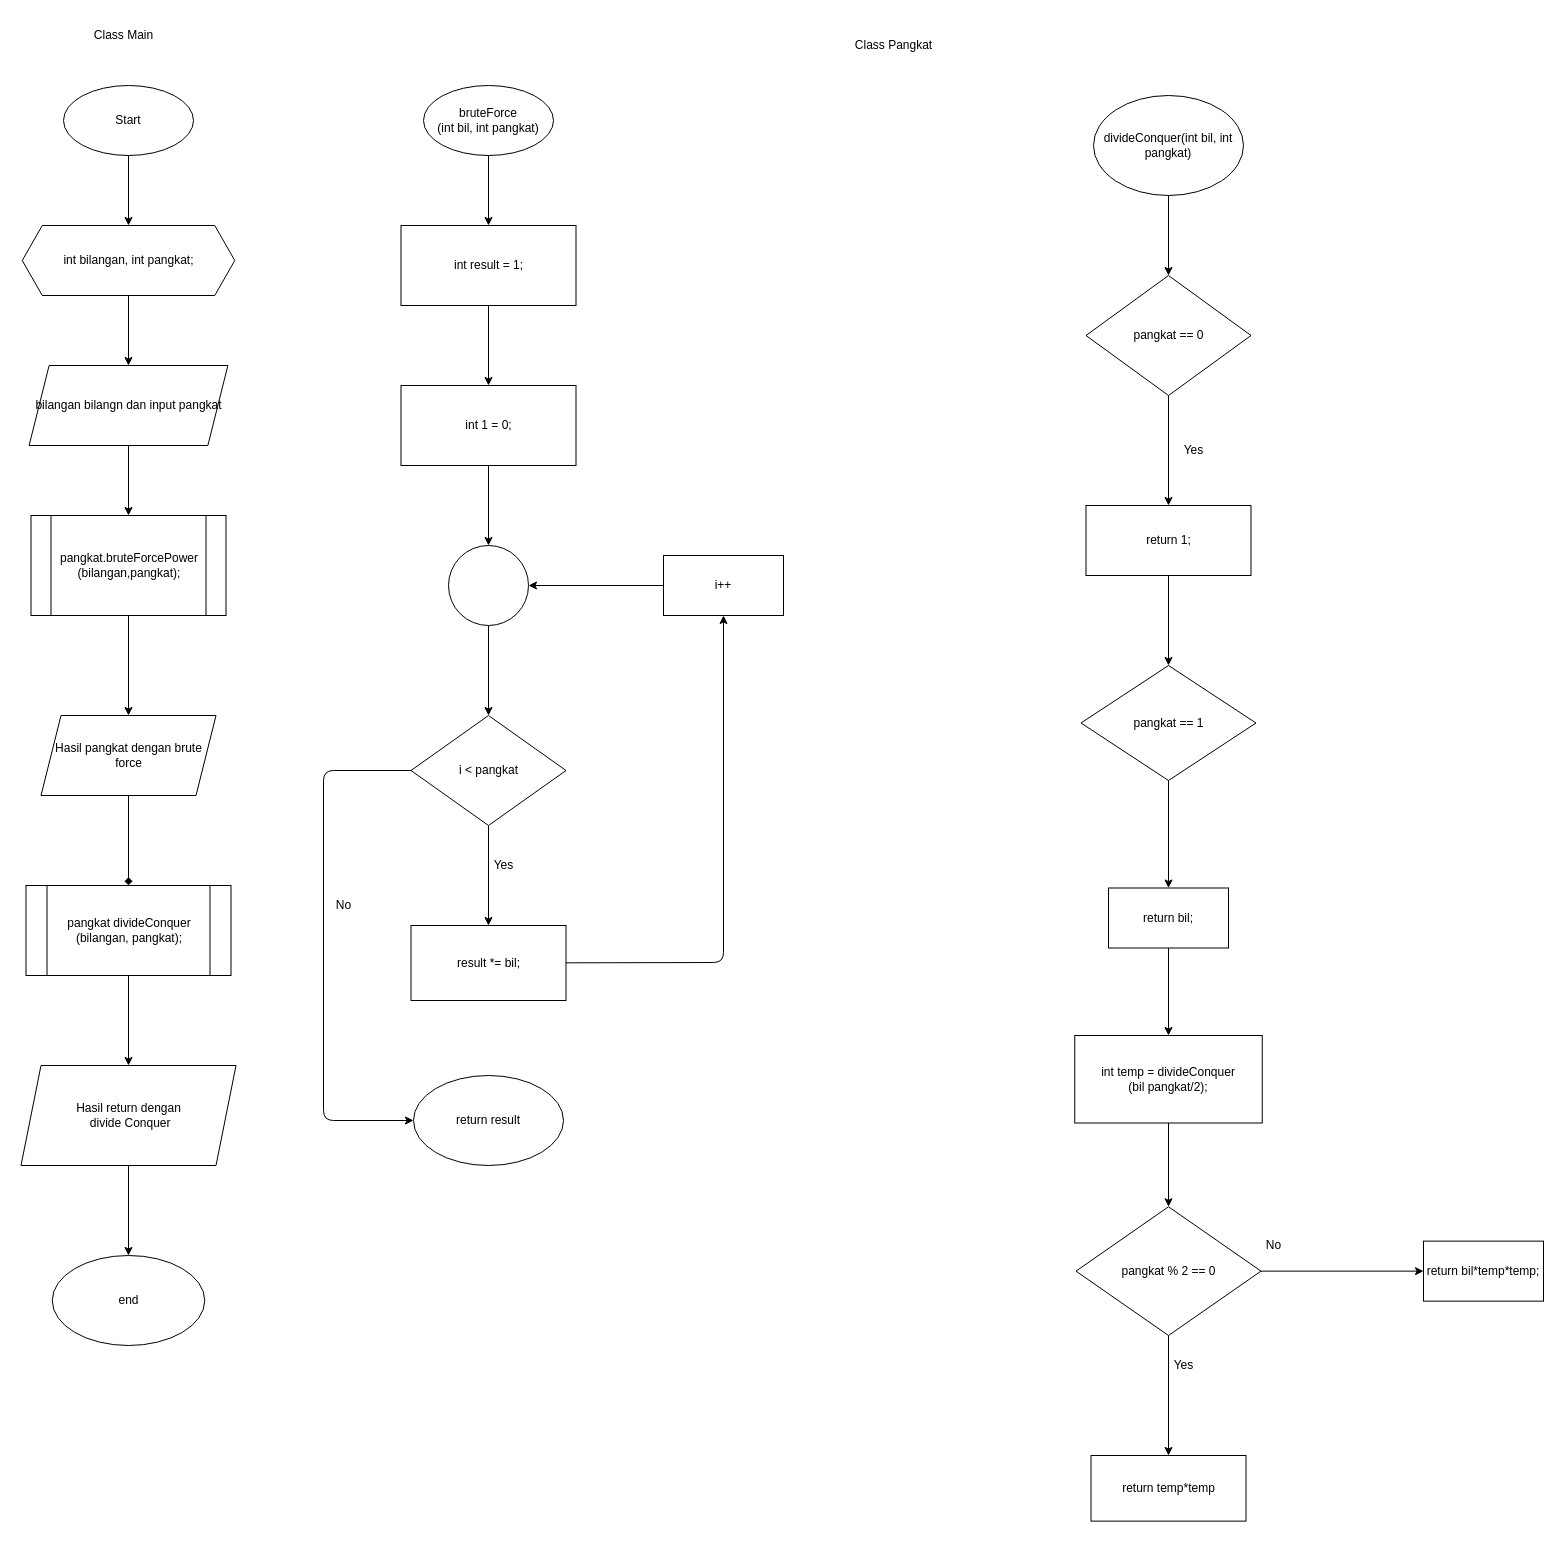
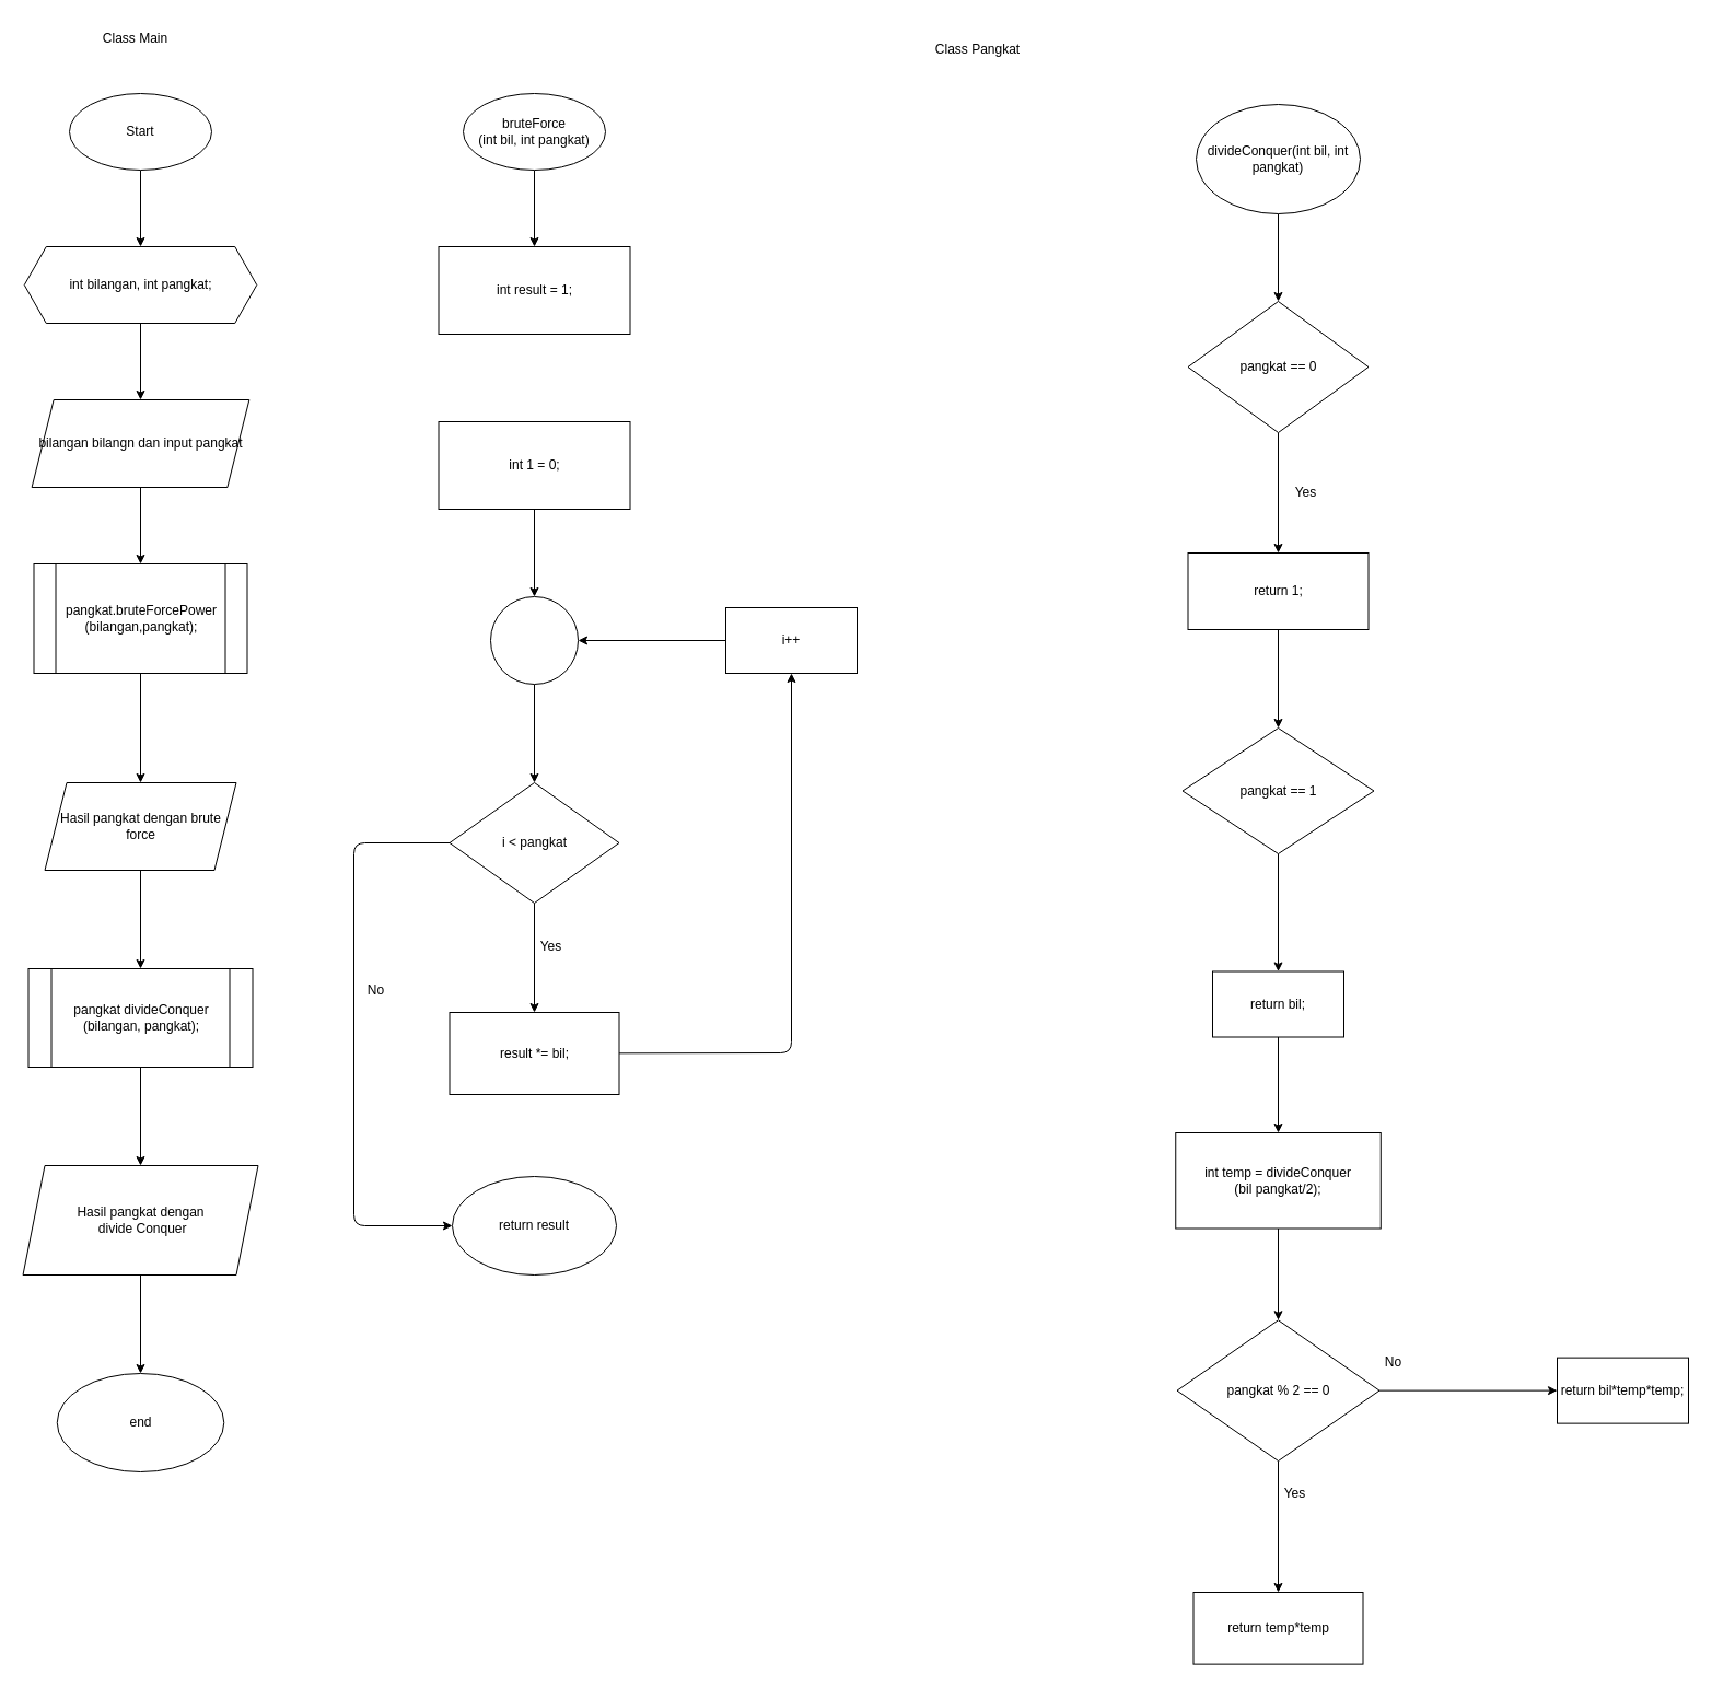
  <mxCell id="0" />
  <mxCell id="1" parent="0" />
  <mxCell id="2" value="Class Main" style="text;html=1;align=center;verticalAlign=middle;resizable=0;points=[];autosize=1;strokeColor=none;fillColor=none;" vertex="1" parent="1"><mxGeometry x="83" y="20" width="80" height="30" as="geometry" /></mxCell>
  <mxCell id="3" value="" style="edgeStyle=none;html=1;" edge="1" parent="1" source="4" target="6"><mxGeometry relative="1" as="geometry" /></mxCell>
  <mxCell id="4" value="Start" style="ellipse;whiteSpace=wrap;html=1;" vertex="1" parent="1"><mxGeometry x="63" y="85" width="130" height="70" as="geometry" /></mxCell>
  <mxCell id="5" value="" style="edgeStyle=none;html=1;" edge="1" parent="1" source="6" target="8"><mxGeometry relative="1" as="geometry" /></mxCell>
  <mxCell id="6" value="int bilangan, int pangkat;" style="shape=hexagon;perimeter=hexagonPerimeter2;whiteSpace=wrap;html=1;fixedSize=1;" vertex="1" parent="1"><mxGeometry x="21.75" y="225" width="212.5" height="70" as="geometry" /></mxCell>
  <mxCell id="7" value="" style="edgeStyle=none;html=1;" edge="1" parent="1" source="8" target="10"><mxGeometry relative="1" as="geometry" /></mxCell>
  <mxCell id="8" value="bilangan bilangn dan input pangkat" style="shape=parallelogram;perimeter=parallelogramPerimeter;whiteSpace=wrap;html=1;fixedSize=1;" vertex="1" parent="1"><mxGeometry x="28.62" y="365" width="198.75" height="80" as="geometry" /></mxCell>
  <mxCell id="9" value="" style="edgeStyle=none;html=1;" edge="1" parent="1" source="10" target="12"><mxGeometry relative="1" as="geometry" /></mxCell>
  <mxCell id="10" value="pangkat.bruteForcePower&lt;br&gt;(bilangan,pangkat);" style="shape=process;whiteSpace=wrap;html=1;backgroundOutline=1;" vertex="1" parent="1"><mxGeometry x="30.5" y="515" width="195" height="100" as="geometry" /></mxCell>
- <mxCell id="11" value="" style="edgeStyle=none;html=1;endArrow=diamond;" edge="1" parent="1" source="12" target="14"><mxGeometry relative="1" as="geometry" /></mxCell>
+ <mxCell id="11" value="" style="edgeStyle=none;html=1;" edge="1" parent="1" source="12" target="14"><mxGeometry relative="1" as="geometry" /></mxCell>
  <mxCell id="12" value="Hasil pangkat dengan brute force" style="shape=parallelogram;perimeter=parallelogramPerimeter;whiteSpace=wrap;html=1;fixedSize=1;" vertex="1" parent="1"><mxGeometry x="40.5" y="715" width="175" height="80" as="geometry" /></mxCell>
  <mxCell id="13" value="" style="edgeStyle=none;html=1;" edge="1" parent="1" source="14" target="16"><mxGeometry relative="1" as="geometry" /></mxCell>
  <mxCell id="14" value="pangkat divideConquer&lt;br&gt;(bilangan, pangkat);" style="shape=process;whiteSpace=wrap;html=1;backgroundOutline=1;" vertex="1" parent="1"><mxGeometry x="25.5" y="885" width="205" height="90" as="geometry" /></mxCell>
  <mxCell id="15" value="" style="edgeStyle=none;html=1;" edge="1" parent="1" source="16" target="17"><mxGeometry relative="1" as="geometry" /></mxCell>
- <mxCell id="16" value="Hasil return dengan&lt;br&gt;&amp;nbsp;divide Conquer" style="shape=parallelogram;perimeter=parallelogramPerimeter;whiteSpace=wrap;html=1;fixedSize=1;" vertex="1" parent="1"><mxGeometry x="20.5" y="1065" width="215" height="100" as="geometry" /></mxCell>
+ <mxCell id="16" value="Hasil pangkat dengan&lt;br&gt;&amp;nbsp;divide Conquer" style="shape=parallelogram;perimeter=parallelogramPerimeter;whiteSpace=wrap;html=1;fixedSize=1;" vertex="1" parent="1"><mxGeometry x="20.5" y="1065" width="215" height="100" as="geometry" /></mxCell>
  <mxCell id="17" value="end" style="ellipse;whiteSpace=wrap;html=1;" vertex="1" parent="1"><mxGeometry x="51.75" y="1255" width="152.5" height="90" as="geometry" /></mxCell>
  <mxCell id="18" value="" style="edgeStyle=none;html=1;" edge="1" parent="1" source="19" target="21"><mxGeometry relative="1" as="geometry" /></mxCell>
  <mxCell id="19" value="bruteForce&lt;br&gt;(int bil, int pangkat)" style="ellipse;whiteSpace=wrap;html=1;" vertex="1" parent="1"><mxGeometry x="423" y="85" width="130" height="70" as="geometry" /></mxCell>
- <mxCell id="20" value="" style="edgeStyle=none;html=1;" edge="1" parent="1" source="21" target="23"><mxGeometry relative="1" as="geometry" /></mxCell>
  <mxCell id="21" value="int result = 1;" style="whiteSpace=wrap;html=1;" vertex="1" parent="1"><mxGeometry x="400.5" y="225" width="175" height="80" as="geometry" /></mxCell>
  <mxCell id="22" value="" style="edgeStyle=none;html=1;" edge="1" parent="1" source="23" target="25"><mxGeometry relative="1" as="geometry" /></mxCell>
  <mxCell id="23" value="int 1 = 0;" style="whiteSpace=wrap;html=1;" vertex="1" parent="1"><mxGeometry x="400.5" y="385" width="175" height="80" as="geometry" /></mxCell>
  <mxCell id="24" value="" style="edgeStyle=none;html=1;" edge="1" parent="1" source="25" target="28"><mxGeometry relative="1" as="geometry" /></mxCell>
  <mxCell id="25" value="" style="ellipse;whiteSpace=wrap;html=1;" vertex="1" parent="1"><mxGeometry x="448" y="545" width="80" height="80" as="geometry" /></mxCell>
  <mxCell id="26" value="" style="edgeStyle=none;html=1;" edge="1" parent="1" source="28" target="30"><mxGeometry relative="1" as="geometry" /></mxCell>
  <mxCell id="27" style="edgeStyle=none;html=1;exitX=0;exitY=0.5;exitDx=0;exitDy=0;entryX=0;entryY=0.5;entryDx=0;entryDy=0;" edge="1" parent="1" source="28" target="31"><mxGeometry relative="1" as="geometry"><Array as="points"><mxPoint x="323" y="770" /><mxPoint x="323" y="1120" /></Array></mxGeometry></mxCell>
  <mxCell id="28" value="i &amp;lt; pangkat" style="rhombus;whiteSpace=wrap;html=1;" vertex="1" parent="1"><mxGeometry x="410.5" y="715" width="155" height="110" as="geometry" /></mxCell>
  <mxCell id="29" style="edgeStyle=none;html=1;entryX=0.5;entryY=1;entryDx=0;entryDy=0;" edge="1" parent="1" source="30" target="35"><mxGeometry relative="1" as="geometry"><Array as="points"><mxPoint x="723" y="962" /></Array></mxGeometry></mxCell>
  <mxCell id="30" value="result *= bil;" style="whiteSpace=wrap;html=1;" vertex="1" parent="1"><mxGeometry x="410.5" y="925" width="155" height="75" as="geometry" /></mxCell>
  <mxCell id="31" value="return result" style="ellipse;whiteSpace=wrap;html=1;" vertex="1" parent="1"><mxGeometry x="413" y="1075" width="150" height="90" as="geometry" /></mxCell>
  <mxCell id="32" value="No" style="text;html=1;align=center;verticalAlign=middle;resizable=0;points=[];autosize=1;strokeColor=none;fillColor=none;" vertex="1" parent="1"><mxGeometry x="323" y="890" width="40" height="30" as="geometry" /></mxCell>
  <mxCell id="33" value="Yes" style="text;html=1;align=center;verticalAlign=middle;resizable=0;points=[];autosize=1;strokeColor=none;fillColor=none;" vertex="1" parent="1"><mxGeometry x="483" y="850" width="40" height="30" as="geometry" /></mxCell>
  <mxCell id="34" style="edgeStyle=none;html=1;exitX=0;exitY=0.5;exitDx=0;exitDy=0;entryX=1;entryY=0.5;entryDx=0;entryDy=0;" edge="1" parent="1" source="35" target="25"><mxGeometry relative="1" as="geometry" /></mxCell>
  <mxCell id="35" value="i++" style="rounded=0;whiteSpace=wrap;html=1;" vertex="1" parent="1"><mxGeometry x="663" y="555" width="120" height="60" as="geometry" /></mxCell>
  <mxCell id="36" value="Class Pangkat" style="text;html=1;align=center;verticalAlign=middle;resizable=0;points=[];autosize=1;strokeColor=none;fillColor=none;" vertex="1" parent="1"><mxGeometry x="843" y="30" width="100" height="30" as="geometry" /></mxCell>
  <mxCell id="37" value="" style="edgeStyle=none;html=1;" edge="1" parent="1" source="38" target="40"><mxGeometry relative="1" as="geometry" /></mxCell>
  <mxCell id="38" value="divideConquer(int bil, int pangkat)" style="ellipse;whiteSpace=wrap;html=1;" vertex="1" parent="1"><mxGeometry x="1093" y="95" width="150" height="100" as="geometry" /></mxCell>
  <mxCell id="39" value="" style="edgeStyle=none;html=1;" edge="1" parent="1" source="40" target="42"><mxGeometry relative="1" as="geometry" /></mxCell>
  <mxCell id="40" value="pangkat == 0" style="rhombus;whiteSpace=wrap;html=1;" vertex="1" parent="1"><mxGeometry x="1085.5" y="275" width="165" height="120" as="geometry" /></mxCell>
  <mxCell id="41" value="" style="edgeStyle=none;html=1;" edge="1" parent="1" source="42" target="44"><mxGeometry relative="1" as="geometry" /></mxCell>
  <mxCell id="42" value="return 1;" style="whiteSpace=wrap;html=1;" vertex="1" parent="1"><mxGeometry x="1085.5" y="505" width="165" height="70" as="geometry" /></mxCell>
  <mxCell id="43" value="" style="edgeStyle=none;html=1;" edge="1" parent="1" source="44" target="46"><mxGeometry relative="1" as="geometry" /></mxCell>
  <mxCell id="44" value="pangkat == 1" style="rhombus;whiteSpace=wrap;html=1;" vertex="1" parent="1"><mxGeometry x="1080.5" y="665" width="175" height="115" as="geometry" /></mxCell>
  <mxCell id="45" value="" style="edgeStyle=none;html=1;" edge="1" parent="1" source="46" target="48"><mxGeometry relative="1" as="geometry" /></mxCell>
  <mxCell id="46" value="return bil;" style="whiteSpace=wrap;html=1;" vertex="1" parent="1"><mxGeometry x="1108" y="887.5" width="120" height="60" as="geometry" /></mxCell>
  <mxCell id="47" value="" style="edgeStyle=none;html=1;" edge="1" parent="1" source="48" target="51"><mxGeometry relative="1" as="geometry" /></mxCell>
  <mxCell id="48" value="int temp = divideConquer&lt;br&gt;(bil pangkat/2);" style="whiteSpace=wrap;html=1;" vertex="1" parent="1"><mxGeometry x="1074.25" y="1035" width="187.5" height="87.5" as="geometry" /></mxCell>
  <mxCell id="49" value="" style="edgeStyle=none;html=1;" edge="1" parent="1" source="51" target="52"><mxGeometry relative="1" as="geometry" /></mxCell>
  <mxCell id="50" style="edgeStyle=none;html=1;entryX=0;entryY=0.5;entryDx=0;entryDy=0;" edge="1" parent="1" source="51" target="53"><mxGeometry relative="1" as="geometry" /></mxCell>
  <mxCell id="51" value="pangkat % 2 == 0" style="rhombus;whiteSpace=wrap;html=1;" vertex="1" parent="1"><mxGeometry x="1075.5" y="1206.25" width="185" height="128.75" as="geometry" /></mxCell>
  <mxCell id="52" value="return temp*temp" style="whiteSpace=wrap;html=1;" vertex="1" parent="1"><mxGeometry x="1090.5" y="1455" width="155" height="65.63" as="geometry" /></mxCell>
  <mxCell id="53" value="return bil*temp*temp;" style="rounded=0;whiteSpace=wrap;html=1;" vertex="1" parent="1"><mxGeometry x="1423" y="1240.63" width="120" height="60" as="geometry" /></mxCell>
  <mxCell id="54" value="No" style="text;html=1;align=center;verticalAlign=middle;resizable=0;points=[];autosize=1;strokeColor=none;fillColor=none;" vertex="1" parent="1"><mxGeometry x="1253" y="1230" width="40" height="30" as="geometry" /></mxCell>
  <mxCell id="55" value="Yes" style="text;html=1;align=center;verticalAlign=middle;resizable=0;points=[];autosize=1;strokeColor=none;fillColor=none;" vertex="1" parent="1"><mxGeometry x="1163" y="1350" width="40" height="30" as="geometry" /></mxCell>
  <mxCell id="56" value="Yes" style="text;html=1;align=center;verticalAlign=middle;resizable=0;points=[];autosize=1;strokeColor=none;fillColor=none;" vertex="1" parent="1"><mxGeometry x="1173" y="435" width="40" height="30" as="geometry" /></mxCell>
